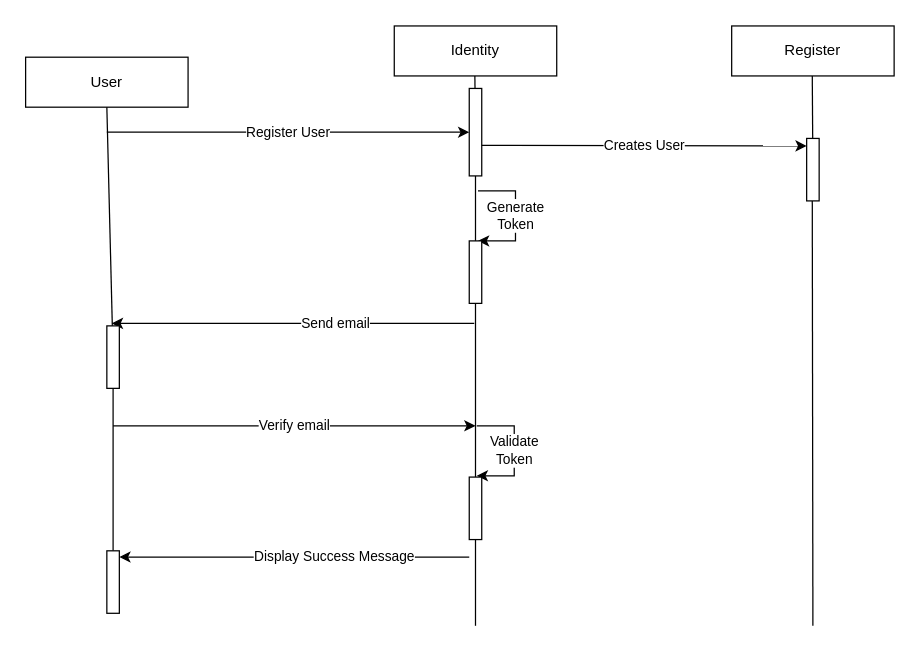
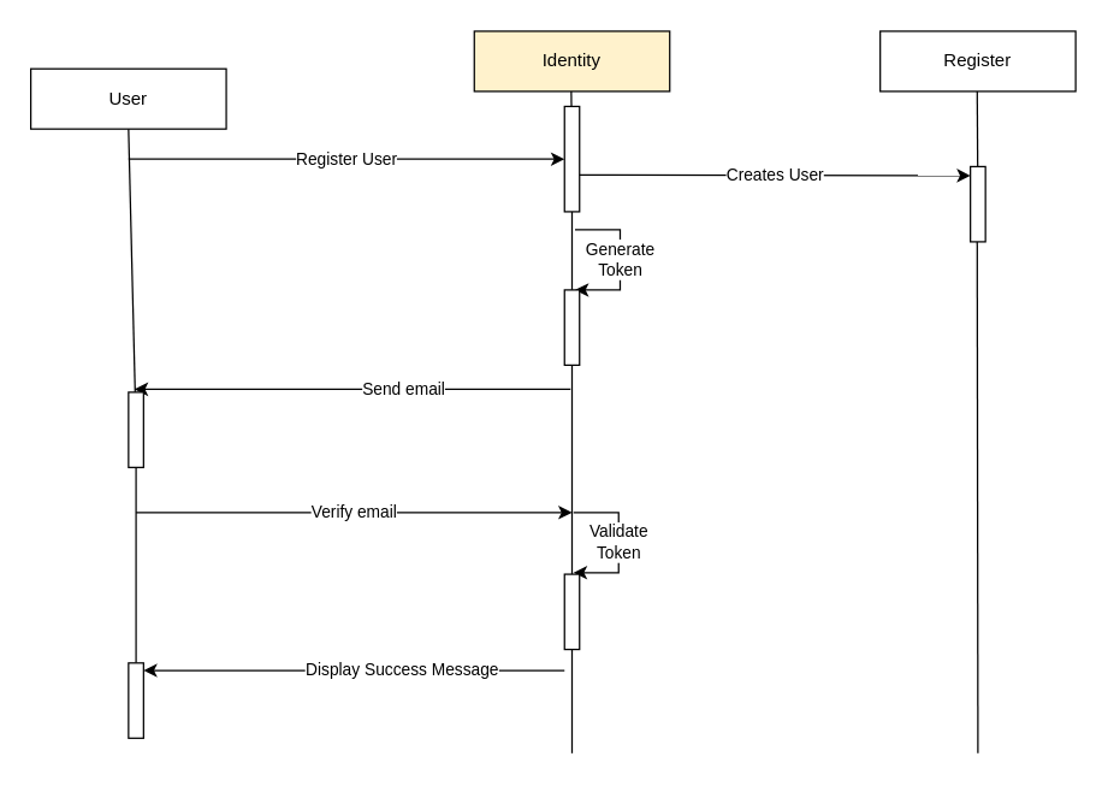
  <mxCell id="0" />
  <mxCell id="1" parent="0" />
  <mxCell id="2" value="User" style="rounded=0;whiteSpace=wrap;html=1;" vertex="1" parent="1"><mxGeometry x="20" y="45" width="130" height="40" as="geometry" /></mxCell>
- <mxCell id="3" value="Identity" style="rounded=0;whiteSpace=wrap;html=1;" vertex="1" parent="1"><mxGeometry x="315" y="20" width="130" height="40" as="geometry" /></mxCell>
+ <mxCell id="3" value="Identity" style="rounded=0;whiteSpace=wrap;html=1;fillColor=#fff2cc;" vertex="1" parent="1"><mxGeometry x="315" y="20" width="130" height="40" as="geometry" /></mxCell>
  <mxCell id="4" value="Register" style="rounded=0;whiteSpace=wrap;html=1;" vertex="1" parent="1"><mxGeometry x="585" y="20" width="130" height="40" as="geometry" /></mxCell>
  <mxCell id="5" value="" style="endArrow=none;html=1;rounded=0;entryX=0.5;entryY=1;entryDx=0;entryDy=0;startArrow=none;" edge="1" parent="1" source="18" target="2"><mxGeometry width="50" height="50" relative="1" as="geometry"><mxPoint x="90" y="530" as="sourcePoint" /><mxPoint x="415" y="40" as="targetPoint" /></mxGeometry></mxCell>
  <mxCell id="6" value="" style="endArrow=none;html=1;rounded=0;entryX=0.5;entryY=1;entryDx=0;entryDy=0;startArrow=none;" edge="1" parent="1" source="9"><mxGeometry width="50" height="50" relative="1" as="geometry"><mxPoint x="379.5" y="530" as="sourcePoint" /><mxPoint x="379.5" y="60" as="targetPoint" /></mxGeometry></mxCell>
  <mxCell id="7" value="" style="endArrow=none;html=1;rounded=0;entryX=0.5;entryY=1;entryDx=0;entryDy=0;startArrow=none;" edge="1" parent="1" source="28"><mxGeometry width="50" height="50" relative="1" as="geometry"><mxPoint x="649.5" y="530" as="sourcePoint" /><mxPoint x="649.5" y="60" as="targetPoint" /></mxGeometry></mxCell>
  <mxCell id="8" value="" style="endArrow=none;html=1;rounded=0;entryX=1;entryY=0.5;entryDx=0;entryDy=0;startArrow=none;" edge="1" parent="1" source="14" target="9"><mxGeometry width="50" height="50" relative="1" as="geometry"><mxPoint x="380" y="530" as="sourcePoint" /><mxPoint x="380" y="200" as="targetPoint" /><Array as="points" /></mxGeometry></mxCell>
  <mxCell id="9" value="" style="rounded=0;whiteSpace=wrap;html=1;direction=south;" vertex="1" parent="1"><mxGeometry x="375" y="70" width="10" height="70" as="geometry" /></mxCell>
  <mxCell id="10" value="Register User" style="endArrow=classic;html=1;rounded=0;entryX=0.5;entryY=1;entryDx=0;entryDy=0;" edge="1" parent="1" target="9"><mxGeometry width="50" height="50" relative="1" as="geometry"><mxPoint x="85" y="105" as="sourcePoint" /><mxPoint x="415" y="240" as="targetPoint" /></mxGeometry></mxCell>
  <mxCell id="11" value="Creates User" style="endArrow=classic;html=1;rounded=0;" edge="1" parent="1"><mxGeometry width="50" height="50" relative="1" as="geometry"><mxPoint x="385" y="115.5" as="sourcePoint" /><mxPoint x="645" y="116" as="targetPoint" /></mxGeometry></mxCell>
  <mxCell id="12" value="Generate &lt;br&gt;Token" style="endArrow=classic;html=1;rounded=0;" edge="1" parent="1"><mxGeometry width="50" height="50" relative="1" as="geometry"><mxPoint x="382" y="152" as="sourcePoint" /><mxPoint x="382" y="192" as="targetPoint" /><Array as="points"><mxPoint x="412" y="152" /><mxPoint x="412" y="192" /></Array></mxGeometry></mxCell>
  <mxCell id="13" value="" style="endArrow=none;html=1;rounded=0;entryX=1;entryY=0.5;entryDx=0;entryDy=0;startArrow=none;" edge="1" parent="1" source="22" target="14"><mxGeometry width="50" height="50" relative="1" as="geometry"><mxPoint x="380" y="530" as="sourcePoint" /><mxPoint x="380" y="140" as="targetPoint" /><Array as="points" /></mxGeometry></mxCell>
  <mxCell id="14" value="" style="rounded=0;whiteSpace=wrap;html=1;direction=south;" vertex="1" parent="1"><mxGeometry x="375" y="192" width="10" height="50" as="geometry" /></mxCell>
  <mxCell id="15" value="" style="endArrow=classic;html=1;rounded=0;" edge="1" parent="1"><mxGeometry width="50" height="50" relative="1" as="geometry"><mxPoint x="379" y="258" as="sourcePoint" /><mxPoint x="89" y="258" as="targetPoint" /></mxGeometry></mxCell>
  <mxCell id="16" value="Send email" style="edgeLabel;html=1;align=center;verticalAlign=middle;resizable=0;points=[];" vertex="1" connectable="0" parent="15"><mxGeometry x="-0.225" y="-1" relative="1" as="geometry"><mxPoint as="offset" /></mxGeometry></mxCell>
  <mxCell id="17" value="" style="endArrow=none;html=1;rounded=0;entryX=1;entryY=0.5;entryDx=0;entryDy=0;entryPerimeter=0;startArrow=none;" edge="1" parent="1" source="24" target="18"><mxGeometry width="50" height="50" relative="1" as="geometry"><mxPoint x="90" y="530" as="sourcePoint" /><mxPoint x="90" y="320" as="targetPoint" /></mxGeometry></mxCell>
  <mxCell id="18" value="" style="rounded=0;whiteSpace=wrap;html=1;direction=south;" vertex="1" parent="1"><mxGeometry x="85" y="260" width="10" height="50" as="geometry" /></mxCell>
  <mxCell id="19" value="Verify email" style="endArrow=classic;html=1;rounded=0;entryX=0.5;entryY=1;entryDx=0;entryDy=0;" edge="1" parent="1"><mxGeometry width="50" height="50" relative="1" as="geometry"><mxPoint x="90" y="340" as="sourcePoint" /><mxPoint x="380" y="340" as="targetPoint" /></mxGeometry></mxCell>
  <mxCell id="20" value="Validate&lt;br&gt;Token" style="endArrow=classic;html=1;rounded=0;" edge="1" parent="1"><mxGeometry width="50" height="50" relative="1" as="geometry"><mxPoint x="381" y="340" as="sourcePoint" /><mxPoint x="381" y="380" as="targetPoint" /><Array as="points"><mxPoint x="411" y="340" /><mxPoint x="411" y="380" /></Array></mxGeometry></mxCell>
  <mxCell id="21" value="" style="endArrow=none;html=1;rounded=0;entryX=1;entryY=0.5;entryDx=0;entryDy=0;" edge="1" parent="1" target="22"><mxGeometry width="50" height="50" relative="1" as="geometry"><mxPoint x="380" y="500" as="sourcePoint" /><mxPoint x="380" y="242" as="targetPoint" /><Array as="points" /></mxGeometry></mxCell>
  <mxCell id="22" value="" style="rounded=0;whiteSpace=wrap;html=1;direction=south;" vertex="1" parent="1"><mxGeometry x="375" y="381" width="10" height="50" as="geometry" /></mxCell>
  <mxCell id="23" value="" style="endArrow=none;html=1;rounded=0;entryX=1;entryY=0.5;entryDx=0;entryDy=0;entryPerimeter=0;exitX=1;exitY=0.5;exitDx=0;exitDy=0;exitPerimeter=0;" edge="1" parent="1" source="24" target="24"><mxGeometry width="50" height="50" relative="1" as="geometry"><mxPoint x="90" y="530" as="sourcePoint" /><mxPoint x="90" y="310" as="targetPoint" /></mxGeometry></mxCell>
  <mxCell id="24" value="" style="rounded=0;whiteSpace=wrap;html=1;direction=south;" vertex="1" parent="1"><mxGeometry x="85" y="440" width="10" height="50" as="geometry" /></mxCell>
  <mxCell id="25" value="" style="endArrow=classic;html=1;rounded=0;" edge="1" parent="1"><mxGeometry width="50" height="50" relative="1" as="geometry"><mxPoint x="375" y="445" as="sourcePoint" /><mxPoint x="95" y="445" as="targetPoint" /></mxGeometry></mxCell>
  <mxCell id="26" value="Display Success Message" style="edgeLabel;html=1;align=center;verticalAlign=middle;resizable=0;points=[];" vertex="1" connectable="0" parent="25"><mxGeometry x="-0.225" y="-1" relative="1" as="geometry"><mxPoint as="offset" /></mxGeometry></mxCell>
  <mxCell id="27" value="" style="endArrow=none;html=1;rounded=0;entryX=1;entryY=0.75;entryDx=0;entryDy=0;" edge="1" parent="1"><mxGeometry width="50" height="50" relative="1" as="geometry"><mxPoint x="650" y="500" as="sourcePoint" /><mxPoint x="649.5" y="160" as="targetPoint" /></mxGeometry></mxCell>
  <mxCell id="28" value="" style="rounded=0;whiteSpace=wrap;html=1;direction=south;" vertex="1" parent="1"><mxGeometry x="645" y="110" width="10" height="50" as="geometry" /></mxCell>
